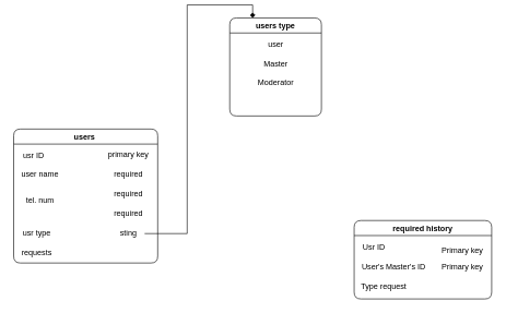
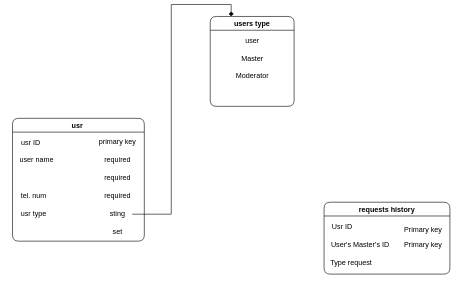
  <mxCell id="0" />
  <mxCell id="1" parent="0" />
  <mxCell id="2" value="" style="group" vertex="1" connectable="0" parent="1"><mxGeometry x="20" y="190" width="220" height="205" as="geometry" /></mxCell>
- <mxCell id="3" value="users&amp;nbsp;" style="swimlane;whiteSpace=wrap;html=1;rounded=1;shadow=0;glass=0;sketch=0;strokeColor=default;fillColor=default;gradientColor=none;" vertex="1" parent="2"><mxGeometry width="220" height="205" as="geometry"><mxRectangle x="40" y="20" width="80" height="30" as="alternateBounds" /></mxGeometry></mxCell>
+ <mxCell id="3" value="usr&amp;nbsp;" style="swimlane;whiteSpace=wrap;html=1;rounded=1;shadow=0;glass=0;sketch=0;strokeColor=default;fillColor=default;gradientColor=none;" vertex="1" parent="2"><mxGeometry width="220" height="205" as="geometry"><mxRectangle x="40" y="20" width="80" height="30" as="alternateBounds" /></mxGeometry></mxCell>
  <mxCell id="4" value="usr ID" style="text;html=1;align=center;verticalAlign=middle;resizable=0;points=[];autosize=1;strokeColor=none;fillColor=none;" vertex="1" parent="3"><mxGeometry y="26" width="60" height="30" as="geometry" /></mxCell>
  <mxCell id="5" value="primary key" style="text;html=1;align=center;verticalAlign=middle;resizable=0;points=[];autosize=1;strokeColor=none;fillColor=none;" vertex="1" parent="3"><mxGeometry x="130" y="25" width="90" height="30" as="geometry" /></mxCell>
  <mxCell id="6" value="user name" style="text;html=1;align=center;verticalAlign=middle;resizable=0;points=[];autosize=1;strokeColor=none;fillColor=none;" vertex="1" parent="3"><mxGeometry y="55" width="80" height="30" as="geometry" /></mxCell>
  <mxCell id="7" value="required" style="text;html=1;align=center;verticalAlign=middle;resizable=0;points=[];autosize=1;strokeColor=none;fillColor=none;" vertex="1" parent="3"><mxGeometry x="140" y="55" width="70" height="30" as="geometry" /></mxCell>
- <mxCell id="8" value="tel. num" style="text;html=1;align=center;verticalAlign=middle;resizable=0;points=[];autosize=1;strokeColor=none;fillColor=none;" vertex="1" parent="3"><mxGeometry x="5" y="95" width="70" height="30" as="geometry" /></mxCell>
+ <mxCell id="8" value="tel. num" style="text;html=1;align=center;verticalAlign=middle;resizable=0;points=[];autosize=1;strokeColor=none;fillColor=none;" vertex="1" parent="3"><mxGeometry y="115" width="70" height="30" as="geometry" /></mxCell>
  <mxCell id="9" value="required" style="text;html=1;align=center;verticalAlign=middle;resizable=0;points=[];autosize=1;strokeColor=none;fillColor=none;" vertex="1" parent="3"><mxGeometry x="140" y="115" width="70" height="30" as="geometry" /></mxCell>
  <mxCell id="10" value="usr type" style="text;html=1;align=center;verticalAlign=middle;resizable=0;points=[];autosize=1;strokeColor=none;fillColor=none;" vertex="1" parent="3"><mxGeometry y="145" width="70" height="30" as="geometry" /></mxCell>
  <mxCell id="11" value="sting" style="text;html=1;align=center;verticalAlign=middle;resizable=0;points=[];autosize=1;strokeColor=none;fillColor=none;" vertex="1" parent="3"><mxGeometry x="150" y="145" width="50" height="30" as="geometry" /></mxCell>
- <mxCell id="12" value="requests" style="text;html=1;align=center;verticalAlign=middle;resizable=0;points=[];autosize=1;strokeColor=none;fillColor=none;" vertex="1" parent="3"><mxGeometry y="175" width="70" height="30" as="geometry" /></mxCell>
  <mxCell id="13" value="required" style="text;html=1;align=center;verticalAlign=middle;resizable=0;points=[];autosize=1;strokeColor=none;fillColor=none;" vertex="1" parent="2"><mxGeometry x="140" y="85" width="70" height="30" as="geometry" /></mxCell>
+ <mxCell id="14" value="set" style="text;html=1;align=center;verticalAlign=middle;resizable=0;points=[];autosize=1;strokeColor=none;fillColor=none;" vertex="1" parent="2"><mxGeometry x="155" y="175" width="40" height="30" as="geometry" /></mxCell>
  <mxCell id="15" value="" style="group" vertex="1" connectable="0" parent="1"><mxGeometry x="350" y="20" width="140" height="150" as="geometry" /></mxCell>
  <mxCell id="16" value="users type" style="swimlane;whiteSpace=wrap;html=1;rounded=1;shadow=0;glass=0;sketch=0;strokeColor=default;fillColor=default;gradientColor=none;" vertex="1" parent="15"><mxGeometry width="140" height="150" as="geometry" /></mxCell>
  <mxCell id="17" value="user" style="text;html=1;align=center;verticalAlign=middle;resizable=0;points=[];autosize=1;strokeColor=none;fillColor=none;" vertex="1" parent="16"><mxGeometry x="45" y="25" width="50" height="30" as="geometry" /></mxCell>
  <mxCell id="18" value="Master" style="text;html=1;align=center;verticalAlign=middle;resizable=0;points=[];autosize=1;strokeColor=none;fillColor=none;" vertex="1" parent="16"><mxGeometry x="40" y="55" width="60" height="30" as="geometry" /></mxCell>
  <mxCell id="19" value="Moderator" style="text;html=1;align=center;verticalAlign=middle;resizable=0;points=[];autosize=1;strokeColor=none;fillColor=none;" vertex="1" parent="15"><mxGeometry x="30" y="85" width="80" height="30" as="geometry" /></mxCell>
- <mxCell id="20" value="required history" style="swimlane;whiteSpace=wrap;html=1;rounded=1;shadow=0;glass=0;sketch=0;strokeColor=default;fillColor=default;gradientColor=none;" vertex="1" parent="1"><mxGeometry x="540" y="330" width="210" height="120" as="geometry" /></mxCell>
+ <mxCell id="20" value="requests history" style="swimlane;whiteSpace=wrap;html=1;rounded=1;shadow=0;glass=0;sketch=0;strokeColor=default;fillColor=default;gradientColor=none;" vertex="1" parent="1"><mxGeometry x="540" y="330" width="210" height="120" as="geometry" /></mxCell>
  <mxCell id="21" value="Usr ID" style="text;html=1;align=center;verticalAlign=middle;resizable=0;points=[];autosize=1;strokeColor=none;fillColor=none;" vertex="1" parent="20"><mxGeometry y="26" width="60" height="30" as="geometry" /></mxCell>
  <mxCell id="22" value="User's Master's ID" style="text;html=1;align=center;verticalAlign=middle;resizable=0;points=[];autosize=1;strokeColor=none;fillColor=none;" vertex="1" parent="20"><mxGeometry y="56" width="120" height="30" as="geometry" /></mxCell>
  <mxCell id="23" value="Type request" style="text;html=1;align=center;verticalAlign=middle;resizable=0;points=[];autosize=1;strokeColor=none;fillColor=none;" vertex="1" parent="20"><mxGeometry y="86" width="90" height="30" as="geometry" /></mxCell>
  <mxCell id="24" value="Primary key" style="text;html=1;align=center;verticalAlign=middle;resizable=0;points=[];autosize=1;strokeColor=none;fillColor=none;" vertex="1" parent="20"><mxGeometry x="120" y="31" width="90" height="30" as="geometry" /></mxCell>
  <mxCell id="25" value="Primary key" style="text;html=1;align=center;verticalAlign=middle;resizable=0;points=[];autosize=1;strokeColor=none;fillColor=none;" vertex="1" parent="20"><mxGeometry x="120" y="56" width="90" height="30" as="geometry" /></mxCell>
  <mxCell id="26" style="edgeStyle=orthogonalEdgeStyle;rounded=0;orthogonalLoop=1;jettySize=auto;html=1;entryX=0.25;entryY=0;entryDx=0;entryDy=0;endArrow=diamond;" edge="1" parent="1" source="11" target="16"><mxGeometry relative="1" as="geometry" /></mxCell>
